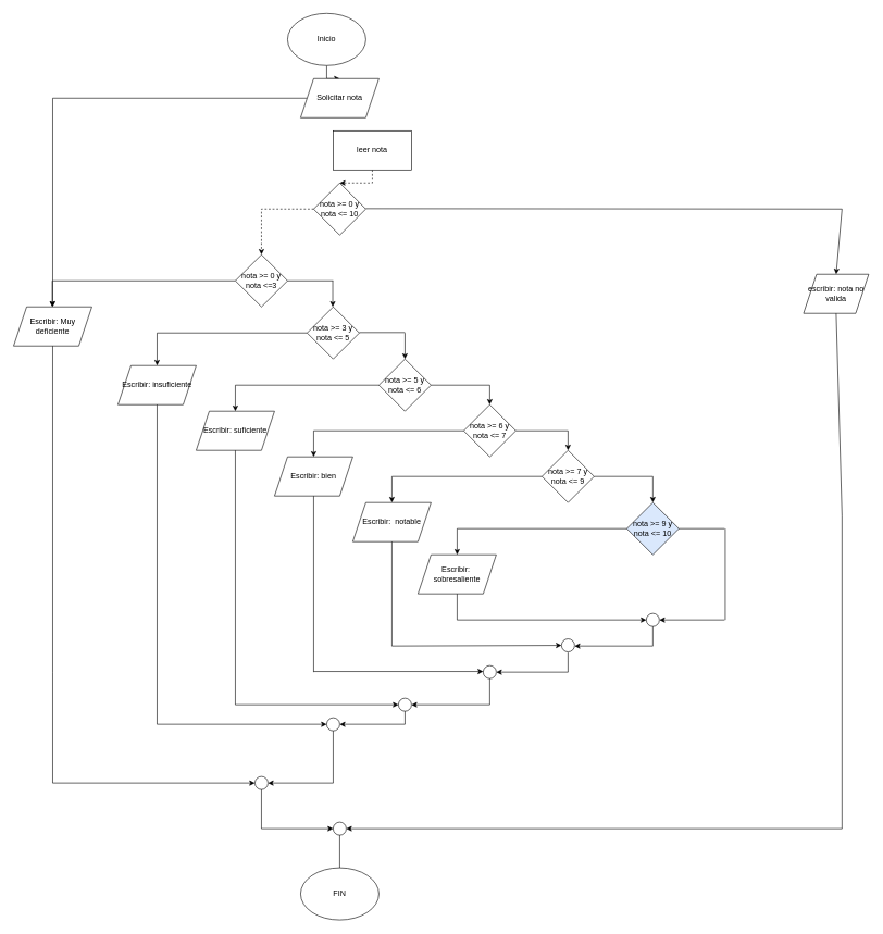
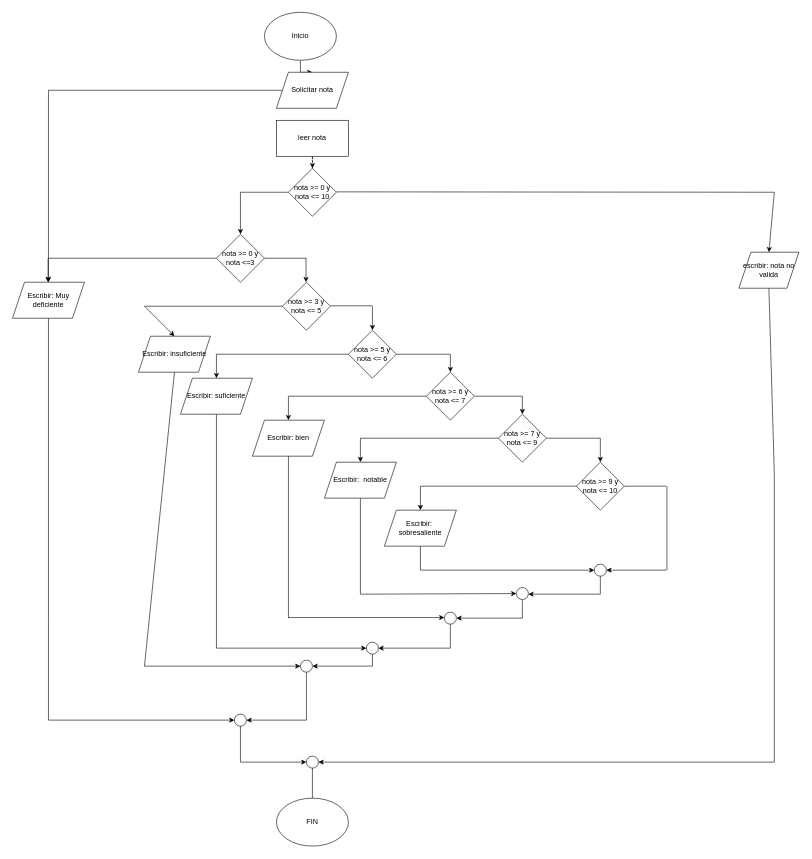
  <mxCell id="0" />
  <mxCell id="1" parent="0" />
  <mxCell id="2" value="" style="edgeStyle=orthogonalEdgeStyle;rounded=0;orthogonalLoop=1;jettySize=auto;html=1;" edge="1" parent="1" source="3" target="5"><mxGeometry relative="1" as="geometry" /></mxCell>
  <mxCell id="3" value="Inicio" style="ellipse;whiteSpace=wrap;html=1;" vertex="1" parent="1"><mxGeometry x="440" y="20" width="120" height="80" as="geometry" /></mxCell>
  <mxCell id="4" value="" style="edgeStyle=orthogonalEdgeStyle;rounded=0;orthogonalLoop=1;jettySize=auto;html=1;" edge="1" parent="1" source="5" target="11"><mxGeometry relative="1" as="geometry" /></mxCell>
  <mxCell id="5" value="Solicitar nota" style="shape=parallelogram;perimeter=parallelogramPerimeter;whiteSpace=wrap;html=1;fixedSize=1;" vertex="1" parent="1"><mxGeometry x="460" y="120" width="120" height="60" as="geometry" /></mxCell>
  <mxCell id="6" value="" style="edgeStyle=orthogonalEdgeStyle;rounded=0;orthogonalLoop=1;jettySize=auto;html=1;dashed=1;" edge="1" parent="1" source="7" target="9"><mxGeometry relative="1" as="geometry" /></mxCell>
- <mxCell id="7" value="leer nota" style="whiteSpace=wrap;html=1;" vertex="1" parent="1"><mxGeometry x="510" y="200" width="120" height="60" as="geometry" /></mxCell>
- <mxCell id="8" value="" style="edgeStyle=orthogonalEdgeStyle;rounded=0;orthogonalLoop=1;jettySize=auto;html=1;dashed=1;" edge="1" parent="1" source="9" target="10"><mxGeometry relative="1" as="geometry" /></mxCell>
+ <mxCell id="7" value="leer nota" style="whiteSpace=wrap;html=1;" vertex="1" parent="1"><mxGeometry x="460" y="200" width="120" height="60" as="geometry" /></mxCell>
+ <mxCell id="8" value="" style="edgeStyle=orthogonalEdgeStyle;rounded=0;orthogonalLoop=1;jettySize=auto;html=1;" edge="1" parent="1" source="9" target="10"><mxGeometry relative="1" as="geometry" /></mxCell>
  <mxCell id="9" value="nota &amp;gt;= 0 y nota &amp;lt;= 10" style="rhombus;whiteSpace=wrap;html=1;" vertex="1" parent="1"><mxGeometry x="480" y="280" width="80" height="80" as="geometry" /></mxCell>
  <mxCell id="10" value="nota &amp;gt;= 0 y nota &amp;lt;=3" style="rhombus;whiteSpace=wrap;html=1;" vertex="1" parent="1"><mxGeometry x="360" y="390" width="80" height="80" as="geometry" /></mxCell>
  <mxCell id="11" value="Escribir: Muy deficiente" style="shape=parallelogram;perimeter=parallelogramPerimeter;whiteSpace=wrap;html=1;fixedSize=1;" vertex="1" parent="1"><mxGeometry x="20" y="470" width="120" height="60" as="geometry" /></mxCell>
  <mxCell id="12" value="" style="endArrow=none;html=1;rounded=0;" edge="1" parent="1"><mxGeometry width="50" height="50" relative="1" as="geometry"><mxPoint x="80" y="430" as="sourcePoint" /><mxPoint x="360" y="430" as="targetPoint" /></mxGeometry></mxCell>
  <mxCell id="13" value="" style="endArrow=classic;html=1;rounded=0;" edge="1" parent="1"><mxGeometry width="50" height="50" relative="1" as="geometry"><mxPoint x="79.33" y="430" as="sourcePoint" /><mxPoint x="79.33" y="470" as="targetPoint" /></mxGeometry></mxCell>
  <mxCell id="14" value="" style="endArrow=none;html=1;rounded=0;exitX=1;exitY=0.5;exitDx=0;exitDy=0;" edge="1" parent="1" source="10"><mxGeometry width="50" height="50" relative="1" as="geometry"><mxPoint x="500" y="530" as="sourcePoint" /><mxPoint x="510" y="430" as="targetPoint" /></mxGeometry></mxCell>
  <mxCell id="15" value="" style="endArrow=classic;html=1;rounded=0;" edge="1" parent="1"><mxGeometry width="50" height="50" relative="1" as="geometry"><mxPoint x="509.33" y="430" as="sourcePoint" /><mxPoint x="509.33" y="470" as="targetPoint" /></mxGeometry></mxCell>
  <mxCell id="16" value="nota &amp;gt;= 3 y nota &amp;lt;= 5" style="rhombus;whiteSpace=wrap;html=1;" vertex="1" parent="1"><mxGeometry x="470" y="470" width="80" height="80" as="geometry" /></mxCell>
  <mxCell id="17" value="" style="endArrow=none;html=1;rounded=0;entryX=0.5;entryY=1;entryDx=0;entryDy=0;" edge="1" parent="1" target="11"><mxGeometry width="50" height="50" relative="1" as="geometry"><mxPoint x="80" y="1030" as="sourcePoint" /><mxPoint x="550" y="480" as="targetPoint" /></mxGeometry></mxCell>
  <mxCell id="18" value="" style="ellipse;whiteSpace=wrap;html=1;aspect=fixed;" vertex="1" parent="1"><mxGeometry x="390" y="1190" width="20" height="20" as="geometry" /></mxCell>
  <mxCell id="19" value="" style="endArrow=none;html=1;rounded=0;exitX=1;exitY=0.5;exitDx=0;exitDy=0;" edge="1" parent="1"><mxGeometry width="50" height="50" relative="1" as="geometry"><mxPoint x="560" y="319.33" as="sourcePoint" /><mxPoint x="1290" y="320" as="targetPoint" /></mxGeometry></mxCell>
  <mxCell id="20" value="" style="endArrow=classic;html=1;rounded=0;entryX=0.5;entryY=0;entryDx=0;entryDy=0;" edge="1" parent="1" target="21"><mxGeometry width="50" height="50" relative="1" as="geometry"><mxPoint x="1290" y="320" as="sourcePoint" /><mxPoint x="839.33" y="370" as="targetPoint" /></mxGeometry></mxCell>
  <mxCell id="21" value="escribir: nota no valida" style="shape=parallelogram;perimeter=parallelogramPerimeter;whiteSpace=wrap;html=1;fixedSize=1;" vertex="1" parent="1"><mxGeometry x="1231" y="420" width="100" height="60" as="geometry" /></mxCell>
  <mxCell id="22" value="" style="endArrow=none;html=1;rounded=0;entryX=0;entryY=0.5;entryDx=0;entryDy=0;" edge="1" parent="1" target="16"><mxGeometry width="50" height="50" relative="1" as="geometry"><mxPoint x="240" y="510" as="sourcePoint" /><mxPoint x="610" y="530" as="targetPoint" /></mxGeometry></mxCell>
- <mxCell id="23" value="Escribir: insuficiente" style="shape=parallelogram;perimeter=parallelogramPerimeter;whiteSpace=wrap;html=1;fixedSize=1;" vertex="1" parent="1"><mxGeometry x="180" y="560" width="120" height="60" as="geometry" /></mxCell>
+ <mxCell id="23" value="Escribir: insuficiente" style="shape=parallelogram;perimeter=parallelogramPerimeter;whiteSpace=wrap;html=1;fixedSize=1;" vertex="1" parent="1"><mxGeometry x="230" y="560" width="120" height="60" as="geometry" /></mxCell>
  <mxCell id="24" value="" style="endArrow=none;html=1;rounded=0;exitX=1;exitY=0.5;exitDx=0;exitDy=0;" edge="1" parent="1"><mxGeometry width="50" height="50" relative="1" as="geometry"><mxPoint x="550" y="509.33" as="sourcePoint" /><mxPoint x="620" y="509.33" as="targetPoint" /></mxGeometry></mxCell>
  <mxCell id="25" value="" style="endArrow=classic;html=1;rounded=0;" edge="1" parent="1"><mxGeometry width="50" height="50" relative="1" as="geometry"><mxPoint x="620" y="510" as="sourcePoint" /><mxPoint x="620" y="550" as="targetPoint" /></mxGeometry></mxCell>
  <mxCell id="26" value="" style="endArrow=none;html=1;rounded=0;entryX=0.5;entryY=1;entryDx=0;entryDy=0;" edge="1" parent="1" target="21"><mxGeometry width="50" height="50" relative="1" as="geometry"><mxPoint x="1290" y="790" as="sourcePoint" /><mxPoint x="860" y="500" as="targetPoint" /></mxGeometry></mxCell>
  <mxCell id="27" value="nota &amp;gt;= 5 y nota &amp;lt;= 6" style="rhombus;whiteSpace=wrap;html=1;" vertex="1" parent="1"><mxGeometry x="580" y="550" width="80" height="80" as="geometry" /></mxCell>
  <mxCell id="28" value="" style="endArrow=classic;html=1;rounded=0;entryX=0.5;entryY=0;entryDx=0;entryDy=0;" edge="1" parent="1" target="23"><mxGeometry width="50" height="50" relative="1" as="geometry"><mxPoint x="240" y="510" as="sourcePoint" /><mxPoint x="240" y="550" as="targetPoint" /></mxGeometry></mxCell>
  <mxCell id="29" value="" style="endArrow=none;html=1;rounded=0;entryX=0;entryY=0.5;entryDx=0;entryDy=0;" edge="1" parent="1" target="27"><mxGeometry width="50" height="50" relative="1" as="geometry"><mxPoint x="360" y="590" as="sourcePoint" /><mxPoint x="770" y="590" as="targetPoint" /></mxGeometry></mxCell>
  <mxCell id="30" value="" style="endArrow=classic;html=1;rounded=0;" edge="1" parent="1"><mxGeometry width="50" height="50" relative="1" as="geometry"><mxPoint x="360" y="590" as="sourcePoint" /><mxPoint x="360" y="630" as="targetPoint" /></mxGeometry></mxCell>
  <mxCell id="31" value="Escribir: suficiente" style="shape=parallelogram;perimeter=parallelogramPerimeter;whiteSpace=wrap;html=1;fixedSize=1;" vertex="1" parent="1"><mxGeometry x="300" y="630" width="120" height="60" as="geometry" /></mxCell>
  <mxCell id="32" value="" style="endArrow=none;html=1;rounded=0;exitX=1;exitY=0.5;exitDx=0;exitDy=0;" edge="1" parent="1" source="27"><mxGeometry width="50" height="50" relative="1" as="geometry"><mxPoint x="690" y="590" as="sourcePoint" /><mxPoint x="750" y="590" as="targetPoint" /></mxGeometry></mxCell>
  <mxCell id="33" value="" style="endArrow=classic;html=1;rounded=0;" edge="1" parent="1"><mxGeometry width="50" height="50" relative="1" as="geometry"><mxPoint x="750" y="590" as="sourcePoint" /><mxPoint x="750" y="620" as="targetPoint" /></mxGeometry></mxCell>
  <mxCell id="34" value="nota &amp;gt;= 6 y nota &amp;lt;= 7" style="rhombus;whiteSpace=wrap;html=1;" vertex="1" parent="1"><mxGeometry x="710" y="620" width="80" height="80" as="geometry" /></mxCell>
  <mxCell id="35" value="" style="endArrow=none;html=1;rounded=0;entryX=0;entryY=0.5;entryDx=0;entryDy=0;" edge="1" parent="1" target="34"><mxGeometry width="50" height="50" relative="1" as="geometry"><mxPoint x="480" y="660" as="sourcePoint" /><mxPoint x="590" y="600" as="targetPoint" /></mxGeometry></mxCell>
  <mxCell id="36" value="" style="endArrow=classic;html=1;rounded=0;" edge="1" parent="1"><mxGeometry width="50" height="50" relative="1" as="geometry"><mxPoint x="480" y="660" as="sourcePoint" /><mxPoint x="480" y="700" as="targetPoint" /></mxGeometry></mxCell>
  <mxCell id="37" value="" style="endArrow=none;html=1;rounded=0;exitX=1;exitY=0.5;exitDx=0;exitDy=0;" edge="1" parent="1" source="34"><mxGeometry width="50" height="50" relative="1" as="geometry"><mxPoint x="810" y="660" as="sourcePoint" /><mxPoint x="870" y="660" as="targetPoint" /></mxGeometry></mxCell>
  <mxCell id="38" value="" style="endArrow=classic;html=1;rounded=0;" edge="1" parent="1"><mxGeometry width="50" height="50" relative="1" as="geometry"><mxPoint x="870" y="660" as="sourcePoint" /><mxPoint x="870" y="690" as="targetPoint" /></mxGeometry></mxCell>
  <mxCell id="39" value="Escribir: bien" style="shape=parallelogram;perimeter=parallelogramPerimeter;whiteSpace=wrap;html=1;fixedSize=1;" vertex="1" parent="1"><mxGeometry x="420" y="700" width="120" height="60" as="geometry" /></mxCell>
  <mxCell id="40" value="nota &amp;gt;= 7 y nota &amp;lt;= 9" style="rhombus;whiteSpace=wrap;html=1;" vertex="1" parent="1"><mxGeometry x="830" y="690" width="80" height="80" as="geometry" /></mxCell>
  <mxCell id="41" value="" style="endArrow=none;html=1;rounded=0;entryX=0;entryY=0.5;entryDx=0;entryDy=0;" edge="1" parent="1" target="40"><mxGeometry width="50" height="50" relative="1" as="geometry"><mxPoint x="600" y="730" as="sourcePoint" /><mxPoint x="1020" y="720" as="targetPoint" /></mxGeometry></mxCell>
  <mxCell id="42" value="" style="endArrow=classic;html=1;rounded=0;" edge="1" parent="1"><mxGeometry width="50" height="50" relative="1" as="geometry"><mxPoint x="600" y="730" as="sourcePoint" /><mxPoint x="600" y="770" as="targetPoint" /></mxGeometry></mxCell>
  <mxCell id="43" value="Escribir:&amp;nbsp; notable" style="shape=parallelogram;perimeter=parallelogramPerimeter;whiteSpace=wrap;html=1;fixedSize=1;" vertex="1" parent="1"><mxGeometry x="540" y="770" width="120" height="60" as="geometry" /></mxCell>
  <mxCell id="44" value="" style="endArrow=none;html=1;rounded=0;exitX=1;exitY=0.5;exitDx=0;exitDy=0;" edge="1" parent="1" source="40"><mxGeometry width="50" height="50" relative="1" as="geometry"><mxPoint x="930" y="740" as="sourcePoint" /><mxPoint x="1000" y="730" as="targetPoint" /></mxGeometry></mxCell>
  <mxCell id="45" value="" style="endArrow=classic;html=1;rounded=0;" edge="1" parent="1"><mxGeometry width="50" height="50" relative="1" as="geometry"><mxPoint x="1000" y="730" as="sourcePoint" /><mxPoint x="1000" y="770" as="targetPoint" /></mxGeometry></mxCell>
- <mxCell id="46" value="nota &amp;gt;= 9 y nota &amp;lt;= 10" style="rhombus;whiteSpace=wrap;html=1;fillColor=#dae8fc;" vertex="1" parent="1"><mxGeometry x="960" y="770" width="80" height="80" as="geometry" /></mxCell>
+ <mxCell id="46" value="nota &amp;gt;= 9 y nota &amp;lt;= 10" style="rhombus;whiteSpace=wrap;html=1;" vertex="1" parent="1"><mxGeometry x="960" y="770" width="80" height="80" as="geometry" /></mxCell>
  <mxCell id="47" value="" style="endArrow=none;html=1;rounded=0;entryX=0;entryY=0.5;entryDx=0;entryDy=0;" edge="1" parent="1" target="46"><mxGeometry width="50" height="50" relative="1" as="geometry"><mxPoint x="700" y="810" as="sourcePoint" /><mxPoint x="1130" y="820" as="targetPoint" /></mxGeometry></mxCell>
  <mxCell id="48" value="" style="endArrow=classic;html=1;rounded=0;" edge="1" parent="1"><mxGeometry width="50" height="50" relative="1" as="geometry"><mxPoint x="700" y="810" as="sourcePoint" /><mxPoint x="700" y="850" as="targetPoint" /></mxGeometry></mxCell>
  <mxCell id="49" value="" style="endArrow=none;html=1;rounded=0;exitX=1;exitY=0.5;exitDx=0;exitDy=0;" edge="1" parent="1" source="46"><mxGeometry width="50" height="50" relative="1" as="geometry"><mxPoint x="1070" y="810" as="sourcePoint" /><mxPoint x="1110" y="810" as="targetPoint" /></mxGeometry></mxCell>
  <mxCell id="50" value="Escribir:&amp;nbsp; sobresaliente" style="shape=parallelogram;perimeter=parallelogramPerimeter;whiteSpace=wrap;html=1;fixedSize=1;" vertex="1" parent="1"><mxGeometry x="640" y="850" width="120" height="60" as="geometry" /></mxCell>
  <mxCell id="51" value="" style="endArrow=none;html=1;rounded=0;" edge="1" parent="1"><mxGeometry width="50" height="50" relative="1" as="geometry"><mxPoint x="1111" y="950" as="sourcePoint" /><mxPoint x="1111" y="810" as="targetPoint" /></mxGeometry></mxCell>
  <mxCell id="52" value="" style="endArrow=classic;html=1;rounded=0;entryX=1;entryY=0.5;entryDx=0;entryDy=0;" edge="1" parent="1" target="53"><mxGeometry width="50" height="50" relative="1" as="geometry"><mxPoint x="1110" y="950" as="sourcePoint" /><mxPoint x="1020" y="950" as="targetPoint" /></mxGeometry></mxCell>
  <mxCell id="53" value="" style="ellipse;whiteSpace=wrap;html=1;aspect=fixed;" vertex="1" parent="1"><mxGeometry x="990" y="940" width="20" height="20" as="geometry" /></mxCell>
  <mxCell id="54" value="" style="endArrow=none;html=1;rounded=0;" edge="1" parent="1"><mxGeometry width="50" height="50" relative="1" as="geometry"><mxPoint x="700" y="950" as="sourcePoint" /><mxPoint x="700" y="910" as="targetPoint" /></mxGeometry></mxCell>
  <mxCell id="55" value="" style="endArrow=classic;html=1;rounded=0;entryX=0;entryY=0.5;entryDx=0;entryDy=0;" edge="1" parent="1" target="53"><mxGeometry width="50" height="50" relative="1" as="geometry"><mxPoint x="700" y="950" as="sourcePoint" /><mxPoint x="670" y="960" as="targetPoint" /></mxGeometry></mxCell>
  <mxCell id="56" value="" style="endArrow=none;html=1;rounded=0;" edge="1" parent="1"><mxGeometry width="50" height="50" relative="1" as="geometry"><mxPoint x="1290" y="1270" as="sourcePoint" /><mxPoint x="1290" y="790" as="targetPoint" /></mxGeometry></mxCell>
  <mxCell id="57" value="" style="endArrow=none;html=1;rounded=0;" edge="1" parent="1"><mxGeometry width="50" height="50" relative="1" as="geometry"><mxPoint x="80" y="1200" as="sourcePoint" /><mxPoint x="80" y="1030" as="targetPoint" /></mxGeometry></mxCell>
  <mxCell id="58" value="" style="endArrow=none;html=1;rounded=0;entryX=0.5;entryY=1;entryDx=0;entryDy=0;" edge="1" parent="1" target="43"><mxGeometry width="50" height="50" relative="1" as="geometry"><mxPoint x="600" y="990" as="sourcePoint" /><mxPoint x="510" y="410" as="targetPoint" /></mxGeometry></mxCell>
  <mxCell id="59" value="" style="endArrow=none;html=1;rounded=0;entryX=0.5;entryY=1;entryDx=0;entryDy=0;" edge="1" parent="1" target="53"><mxGeometry width="50" height="50" relative="1" as="geometry"><mxPoint x="1000" y="990" as="sourcePoint" /><mxPoint x="970" y="840" as="targetPoint" /></mxGeometry></mxCell>
  <mxCell id="60" value="" style="endArrow=classic;html=1;rounded=0;" edge="1" parent="1"><mxGeometry width="50" height="50" relative="1" as="geometry"><mxPoint x="1000" y="990" as="sourcePoint" /><mxPoint x="880" y="990" as="targetPoint" /></mxGeometry></mxCell>
  <mxCell id="61" value="" style="endArrow=classic;html=1;rounded=0;entryX=0;entryY=0.5;entryDx=0;entryDy=0;" edge="1" parent="1" target="62"><mxGeometry width="50" height="50" relative="1" as="geometry"><mxPoint x="600" y="990" as="sourcePoint" /><mxPoint x="830" y="990" as="targetPoint" /></mxGeometry></mxCell>
  <mxCell id="62" value="" style="ellipse;whiteSpace=wrap;html=1;aspect=fixed;" vertex="1" parent="1"><mxGeometry x="860" y="979" width="20" height="20" as="geometry" /></mxCell>
  <mxCell id="63" value="" style="endArrow=none;html=1;rounded=0;entryX=0.5;entryY=1;entryDx=0;entryDy=0;" edge="1" parent="1" target="39"><mxGeometry width="50" height="50" relative="1" as="geometry"><mxPoint x="480" y="1030" as="sourcePoint" /><mxPoint x="470" y="650" as="targetPoint" /></mxGeometry></mxCell>
  <mxCell id="64" value="" style="endArrow=classic;html=1;rounded=0;" edge="1" parent="1"><mxGeometry width="50" height="50" relative="1" as="geometry"><mxPoint x="480" y="1029" as="sourcePoint" /><mxPoint x="740" y="1029" as="targetPoint" /></mxGeometry></mxCell>
  <mxCell id="65" value="" style="ellipse;whiteSpace=wrap;html=1;aspect=fixed;" vertex="1" parent="1"><mxGeometry x="740" y="1020" width="20" height="20" as="geometry" /></mxCell>
  <mxCell id="66" value="" style="endArrow=classic;html=1;rounded=0;" edge="1" parent="1"><mxGeometry width="50" height="50" relative="1" as="geometry"><mxPoint x="870" y="1030" as="sourcePoint" /><mxPoint x="760" y="1030" as="targetPoint" /></mxGeometry></mxCell>
  <mxCell id="67" value="" style="endArrow=none;html=1;rounded=0;entryX=0.5;entryY=1;entryDx=0;entryDy=0;" edge="1" parent="1"><mxGeometry width="50" height="50" relative="1" as="geometry"><mxPoint x="870" y="1030" as="sourcePoint" /><mxPoint x="870" y="1000" as="targetPoint" /></mxGeometry></mxCell>
  <mxCell id="68" value="" style="endArrow=none;html=1;rounded=0;exitX=0.5;exitY=1;exitDx=0;exitDy=0;" edge="1" parent="1" source="31"><mxGeometry width="50" height="50" relative="1" as="geometry"><mxPoint x="360" y="700" as="sourcePoint" /><mxPoint x="360" y="1080" as="targetPoint" /></mxGeometry></mxCell>
  <mxCell id="69" value="" style="endArrow=classic;html=1;rounded=0;entryX=0;entryY=0.5;entryDx=0;entryDy=0;" edge="1" parent="1" target="70"><mxGeometry width="50" height="50" relative="1" as="geometry"><mxPoint x="360" y="1080" as="sourcePoint" /><mxPoint x="600" y="1080" as="targetPoint" /></mxGeometry></mxCell>
  <mxCell id="70" value="" style="ellipse;whiteSpace=wrap;html=1;aspect=fixed;" vertex="1" parent="1"><mxGeometry x="610" y="1070" width="20" height="20" as="geometry" /></mxCell>
  <mxCell id="71" value="" style="endArrow=none;html=1;rounded=0;exitX=0.5;exitY=1;exitDx=0;exitDy=0;" edge="1" parent="1" source="65"><mxGeometry width="50" height="50" relative="1" as="geometry"><mxPoint x="750" y="1060" as="sourcePoint" /><mxPoint x="750" y="1080" as="targetPoint" /></mxGeometry></mxCell>
  <mxCell id="72" value="" style="endArrow=classic;html=1;rounded=0;" edge="1" parent="1"><mxGeometry width="50" height="50" relative="1" as="geometry"><mxPoint x="750" y="1080" as="sourcePoint" /><mxPoint x="630" y="1080" as="targetPoint" /></mxGeometry></mxCell>
  <mxCell id="73" value="" style="endArrow=none;html=1;rounded=0;exitX=0.5;exitY=1;exitDx=0;exitDy=0;" edge="1" parent="1" source="23"><mxGeometry width="50" height="50" relative="1" as="geometry"><mxPoint x="240" y="730" as="sourcePoint" /><mxPoint x="240" y="1110" as="targetPoint" /></mxGeometry></mxCell>
  <mxCell id="74" value="" style="endArrow=classic;html=1;rounded=0;entryX=0;entryY=0.5;entryDx=0;entryDy=0;" edge="1" parent="1" target="75"><mxGeometry width="50" height="50" relative="1" as="geometry"><mxPoint x="240" y="1110" as="sourcePoint" /><mxPoint x="490" y="1110" as="targetPoint" /></mxGeometry></mxCell>
  <mxCell id="75" value="" style="ellipse;whiteSpace=wrap;html=1;aspect=fixed;" vertex="1" parent="1"><mxGeometry x="500" y="1100" width="20" height="20" as="geometry" /></mxCell>
  <mxCell id="76" value="" style="endArrow=none;html=1;rounded=0;exitX=0.5;exitY=1;exitDx=0;exitDy=0;" edge="1" parent="1" source="70"><mxGeometry width="50" height="50" relative="1" as="geometry"><mxPoint x="620" y="1100" as="sourcePoint" /><mxPoint x="620" y="1110" as="targetPoint" /></mxGeometry></mxCell>
  <mxCell id="77" value="" style="endArrow=classic;html=1;rounded=0;entryX=1;entryY=0.5;entryDx=0;entryDy=0;" edge="1" parent="1" target="75"><mxGeometry width="50" height="50" relative="1" as="geometry"><mxPoint x="620" y="1110" as="sourcePoint" /><mxPoint x="430" y="1110" as="targetPoint" /></mxGeometry></mxCell>
  <mxCell id="78" value="" style="endArrow=classic;html=1;rounded=0;entryX=0;entryY=0.5;entryDx=0;entryDy=0;" edge="1" parent="1"><mxGeometry width="50" height="50" relative="1" as="geometry"><mxPoint x="80" y="1200" as="sourcePoint" /><mxPoint x="390" y="1200" as="targetPoint" /></mxGeometry></mxCell>
  <mxCell id="79" value="" style="endArrow=none;html=1;rounded=0;exitX=0.5;exitY=1;exitDx=0;exitDy=0;" edge="1" parent="1" source="75"><mxGeometry width="50" height="50" relative="1" as="geometry"><mxPoint x="500" y="1150" as="sourcePoint" /><mxPoint x="510" y="1200" as="targetPoint" /></mxGeometry></mxCell>
  <mxCell id="80" value="" style="endArrow=classic;html=1;rounded=0;" edge="1" parent="1"><mxGeometry width="50" height="50" relative="1" as="geometry"><mxPoint x="510" y="1200" as="sourcePoint" /><mxPoint x="410" y="1200" as="targetPoint" /></mxGeometry></mxCell>
  <mxCell id="81" value="" style="endArrow=none;html=1;rounded=0;exitX=0.5;exitY=1;exitDx=0;exitDy=0;" edge="1" parent="1" source="18"><mxGeometry width="50" height="50" relative="1" as="geometry"><mxPoint x="430" y="1240" as="sourcePoint" /><mxPoint x="400" y="1270" as="targetPoint" /></mxGeometry></mxCell>
  <mxCell id="82" value="" style="endArrow=classic;html=1;rounded=0;entryX=0;entryY=0.5;entryDx=0;entryDy=0;" edge="1" parent="1" target="84"><mxGeometry width="50" height="50" relative="1" as="geometry"><mxPoint x="400" y="1270" as="sourcePoint" /><mxPoint x="500" y="1270" as="targetPoint" /></mxGeometry></mxCell>
  <mxCell id="83" value="" style="endArrow=classic;html=1;rounded=0;entryX=1;entryY=0.5;entryDx=0;entryDy=0;" edge="1" parent="1" target="84"><mxGeometry width="50" height="50" relative="1" as="geometry"><mxPoint x="1290" y="1270" as="sourcePoint" /><mxPoint x="990" y="1260" as="targetPoint" /></mxGeometry></mxCell>
  <mxCell id="84" value="" style="ellipse;whiteSpace=wrap;html=1;aspect=fixed;" vertex="1" parent="1"><mxGeometry x="510" y="1260" width="20" height="20" as="geometry" /></mxCell>
  <mxCell id="85" value="FIN" style="ellipse;whiteSpace=wrap;html=1;" vertex="1" parent="1"><mxGeometry x="460" y="1330" width="120" height="80" as="geometry" /></mxCell>
  <mxCell id="86" value="" style="endArrow=none;html=1;rounded=0;exitX=0.5;exitY=1;exitDx=0;exitDy=0;" edge="1" parent="1" source="84"><mxGeometry width="50" height="50" relative="1" as="geometry"><mxPoint x="620" y="1310" as="sourcePoint" /><mxPoint x="520" y="1330" as="targetPoint" /></mxGeometry></mxCell>
